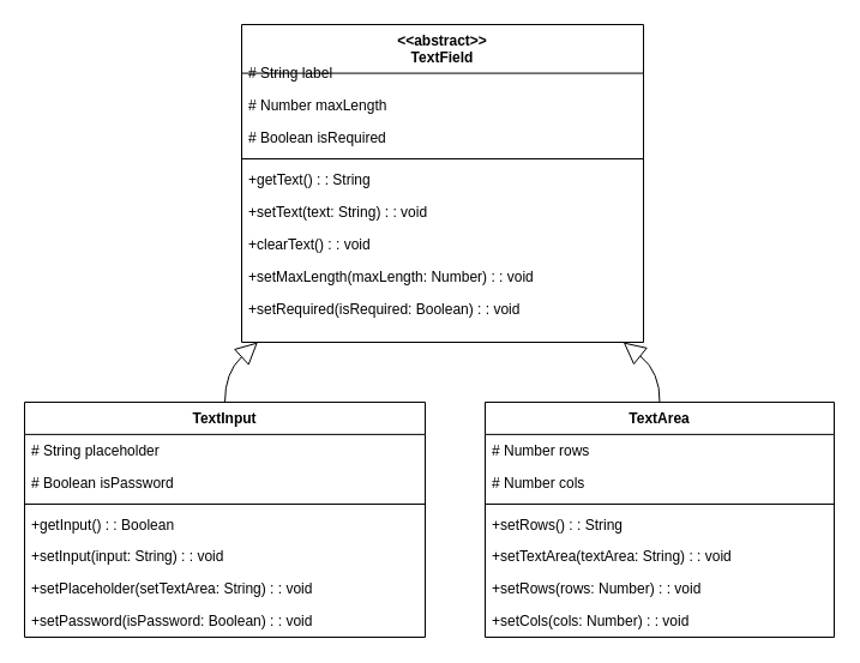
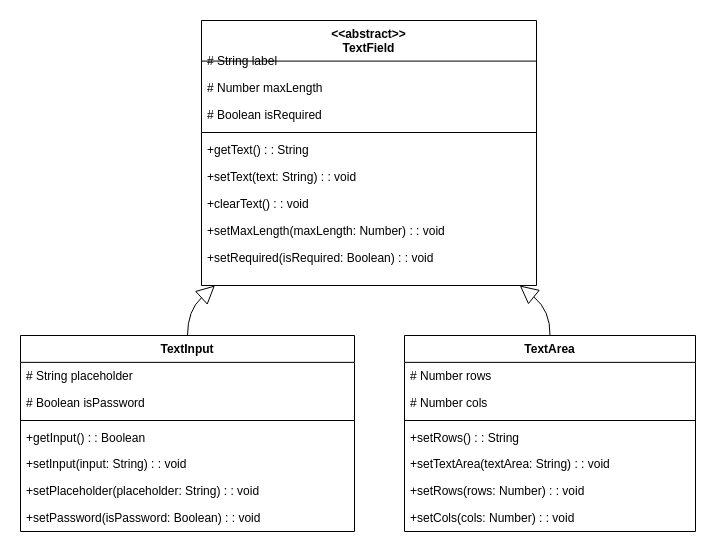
  <mxCell id="0" />
  <mxCell id="1" parent="0" />
  <mxCell id="2" value="&lt;&lt;abstract&gt;&gt;&#10;TextField" style="swimlane;fontStyle=1;align=center;verticalAlign=top;childLayout=stackLayout;horizontal=1;startSize=40.579;horizontalStack=0;resizeParent=1;resizeParentMax=0;resizeLast=0;collapsible=0;marginBottom=0;" vertex="1" parent="1"><mxGeometry x="201" y="20" width="335" height="265" as="geometry" /></mxCell>
  <mxCell id="3" value="# String label" style="text;strokeColor=none;fillColor=none;align=left;verticalAlign=top;spacingLeft=4;spacingRight=4;overflow=hidden;rotatable=0;points=[[0,0.5],[1,0.5]];portConstraint=eastwest;" vertex="1" parent="2"><mxGeometry y="27" width="335" height="27" as="geometry" /></mxCell>
  <mxCell id="4" value="# Number maxLength" style="text;strokeColor=none;fillColor=none;align=left;verticalAlign=top;spacingLeft=4;spacingRight=4;overflow=hidden;rotatable=0;points=[[0,0.5],[1,0.5]];portConstraint=eastwest;" vertex="1" parent="2"><mxGeometry y="54" width="335" height="27" as="geometry" /></mxCell>
  <mxCell id="5" value="# Boolean isRequired" style="text;strokeColor=none;fillColor=none;align=left;verticalAlign=top;spacingLeft=4;spacingRight=4;overflow=hidden;rotatable=0;points=[[0,0.5],[1,0.5]];portConstraint=eastwest;" vertex="1" parent="2"><mxGeometry y="81" width="335" height="27" as="geometry" /></mxCell>
  <mxCell id="6" style="line;strokeWidth=1;fillColor=none;align=left;verticalAlign=middle;spacingTop=-1;spacingLeft=3;spacingRight=3;rotatable=0;labelPosition=right;points=[];portConstraint=eastwest;strokeColor=inherit;" vertex="1" parent="2"><mxGeometry y="108" width="335" height="8" as="geometry" /></mxCell>
  <mxCell id="7" value="+getText() : : String" style="text;strokeColor=none;fillColor=none;align=left;verticalAlign=top;spacingLeft=4;spacingRight=4;overflow=hidden;rotatable=0;points=[[0,0.5],[1,0.5]];portConstraint=eastwest;" vertex="1" parent="2"><mxGeometry y="116" width="335" height="27" as="geometry" /></mxCell>
  <mxCell id="8" value="+setText(text: String) : : void" style="text;strokeColor=none;fillColor=none;align=left;verticalAlign=top;spacingLeft=4;spacingRight=4;overflow=hidden;rotatable=0;points=[[0,0.5],[1,0.5]];portConstraint=eastwest;" vertex="1" parent="2"><mxGeometry y="143" width="335" height="27" as="geometry" /></mxCell>
  <mxCell id="9" value="+clearText() : : void" style="text;strokeColor=none;fillColor=none;align=left;verticalAlign=top;spacingLeft=4;spacingRight=4;overflow=hidden;rotatable=0;points=[[0,0.5],[1,0.5]];portConstraint=eastwest;" vertex="1" parent="2"><mxGeometry y="170" width="335" height="27" as="geometry" /></mxCell>
  <mxCell id="10" value="+setMaxLength(maxLength: Number) : : void" style="text;strokeColor=none;fillColor=none;align=left;verticalAlign=top;spacingLeft=4;spacingRight=4;overflow=hidden;rotatable=0;points=[[0,0.5],[1,0.5]];portConstraint=eastwest;" vertex="1" parent="2"><mxGeometry y="197" width="335" height="27" as="geometry" /></mxCell>
  <mxCell id="11" value="+setRequired(isRequired: Boolean) : : void" style="text;strokeColor=none;fillColor=none;align=left;verticalAlign=top;spacingLeft=4;spacingRight=4;overflow=hidden;rotatable=0;points=[[0,0.5],[1,0.5]];portConstraint=eastwest;" vertex="1" parent="2"><mxGeometry y="224" width="335" height="27" as="geometry" /></mxCell>
  <mxCell id="12" value="TextInput" style="swimlane;fontStyle=1;align=center;verticalAlign=top;childLayout=stackLayout;horizontal=1;startSize=26.857;horizontalStack=0;resizeParent=1;resizeParentMax=0;resizeLast=0;collapsible=0;marginBottom=0;" vertex="1" parent="1"><mxGeometry x="20" y="335" width="334" height="196" as="geometry" /></mxCell>
  <mxCell id="13" value="# String placeholder" style="text;strokeColor=none;fillColor=none;align=left;verticalAlign=top;spacingLeft=4;spacingRight=4;overflow=hidden;rotatable=0;points=[[0,0.5],[1,0.5]];portConstraint=eastwest;" vertex="1" parent="12"><mxGeometry y="27" width="334" height="27" as="geometry" /></mxCell>
  <mxCell id="14" value="# Boolean isPassword" style="text;strokeColor=none;fillColor=none;align=left;verticalAlign=top;spacingLeft=4;spacingRight=4;overflow=hidden;rotatable=0;points=[[0,0.5],[1,0.5]];portConstraint=eastwest;" vertex="1" parent="12"><mxGeometry y="54" width="334" height="27" as="geometry" /></mxCell>
  <mxCell id="15" style="line;strokeWidth=1;fillColor=none;align=left;verticalAlign=middle;spacingTop=-1;spacingLeft=3;spacingRight=3;rotatable=0;labelPosition=right;points=[];portConstraint=eastwest;strokeColor=inherit;" vertex="1" parent="12"><mxGeometry y="81" width="334" height="8" as="geometry" /></mxCell>
  <mxCell id="16" value="+getInput() : : Boolean" style="text;strokeColor=none;fillColor=none;align=left;verticalAlign=top;spacingLeft=4;spacingRight=4;overflow=hidden;rotatable=0;points=[[0,0.5],[1,0.5]];portConstraint=eastwest;" vertex="1" parent="12"><mxGeometry y="89" width="334" height="27" as="geometry" /></mxCell>
  <mxCell id="17" value="+setInput(input: String) : : void" style="text;strokeColor=none;fillColor=none;align=left;verticalAlign=top;spacingLeft=4;spacingRight=4;overflow=hidden;rotatable=0;points=[[0,0.5],[1,0.5]];portConstraint=eastwest;" vertex="1" parent="12"><mxGeometry y="115" width="334" height="27" as="geometry" /></mxCell>
- <mxCell id="18" value="+setPlaceholder(setTextArea: String) : : void" style="text;strokeColor=none;fillColor=none;align=left;verticalAlign=top;spacingLeft=4;spacingRight=4;overflow=hidden;rotatable=0;points=[[0,0.5],[1,0.5]];portConstraint=eastwest;" vertex="1" parent="12"><mxGeometry y="142" width="334" height="27" as="geometry" /></mxCell>
+ <mxCell id="18" value="+setPlaceholder(placeholder: String) : : void" style="text;strokeColor=none;fillColor=none;align=left;verticalAlign=top;spacingLeft=4;spacingRight=4;overflow=hidden;rotatable=0;points=[[0,0.5],[1,0.5]];portConstraint=eastwest;" vertex="1" parent="12"><mxGeometry y="142" width="334" height="27" as="geometry" /></mxCell>
  <mxCell id="19" value="+setPassword(isPassword: Boolean) : : void" style="text;strokeColor=none;fillColor=none;align=left;verticalAlign=top;spacingLeft=4;spacingRight=4;overflow=hidden;rotatable=0;points=[[0,0.5],[1,0.5]];portConstraint=eastwest;" vertex="1" parent="12"><mxGeometry y="169" width="334" height="27" as="geometry" /></mxCell>
  <mxCell id="20" value="TextArea" style="swimlane;fontStyle=1;align=center;verticalAlign=top;childLayout=stackLayout;horizontal=1;startSize=26.857;horizontalStack=0;resizeParent=1;resizeParentMax=0;resizeLast=0;collapsible=0;marginBottom=0;" vertex="1" parent="1"><mxGeometry x="404" y="335" width="291" height="196" as="geometry" /></mxCell>
  <mxCell id="21" value="# Number rows" style="text;strokeColor=none;fillColor=none;align=left;verticalAlign=top;spacingLeft=4;spacingRight=4;overflow=hidden;rotatable=0;points=[[0,0.5],[1,0.5]];portConstraint=eastwest;" vertex="1" parent="20"><mxGeometry y="27" width="291" height="27" as="geometry" /></mxCell>
  <mxCell id="22" value="# Number cols" style="text;strokeColor=none;fillColor=none;align=left;verticalAlign=top;spacingLeft=4;spacingRight=4;overflow=hidden;rotatable=0;points=[[0,0.5],[1,0.5]];portConstraint=eastwest;" vertex="1" parent="20"><mxGeometry y="54" width="291" height="27" as="geometry" /></mxCell>
  <mxCell id="23" style="line;strokeWidth=1;fillColor=none;align=left;verticalAlign=middle;spacingTop=-1;spacingLeft=3;spacingRight=3;rotatable=0;labelPosition=right;points=[];portConstraint=eastwest;strokeColor=inherit;" vertex="1" parent="20"><mxGeometry y="81" width="291" height="8" as="geometry" /></mxCell>
  <mxCell id="24" value="+setRows() : : String" style="text;strokeColor=none;fillColor=none;align=left;verticalAlign=top;spacingLeft=4;spacingRight=4;overflow=hidden;rotatable=0;points=[[0,0.5],[1,0.5]];portConstraint=eastwest;" vertex="1" parent="20"><mxGeometry y="89" width="291" height="27" as="geometry" /></mxCell>
  <mxCell id="25" value="+setTextArea(textArea: String) : : void" style="text;strokeColor=none;fillColor=none;align=left;verticalAlign=top;spacingLeft=4;spacingRight=4;overflow=hidden;rotatable=0;points=[[0,0.5],[1,0.5]];portConstraint=eastwest;" vertex="1" parent="20"><mxGeometry y="115" width="291" height="27" as="geometry" /></mxCell>
  <mxCell id="26" value="+setRows(rows: Number) : : void" style="text;strokeColor=none;fillColor=none;align=left;verticalAlign=top;spacingLeft=4;spacingRight=4;overflow=hidden;rotatable=0;points=[[0,0.5],[1,0.5]];portConstraint=eastwest;" vertex="1" parent="20"><mxGeometry y="142" width="291" height="27" as="geometry" /></mxCell>
  <mxCell id="27" value="+setCols(cols: Number) : : void" style="text;strokeColor=none;fillColor=none;align=left;verticalAlign=top;spacingLeft=4;spacingRight=4;overflow=hidden;rotatable=0;points=[[0,0.5],[1,0.5]];portConstraint=eastwest;" vertex="1" parent="20"><mxGeometry y="169" width="291" height="27" as="geometry" /></mxCell>
  <mxCell id="28" value="" style="curved=1;startArrow=block;startSize=16;startFill=0;endArrow=none;exitX=0.04;exitY=1;entryX=0.5;entryY=0;" edge="1" parent="1" source="2" target="12"><mxGeometry relative="1" as="geometry"><Array as="points"><mxPoint x="187" y="310" /></Array></mxGeometry></mxCell>
  <mxCell id="29" value="" style="curved=1;startArrow=block;startSize=16;startFill=0;endArrow=none;exitX=0.95;exitY=1;entryX=0.5;entryY=0;" edge="1" parent="1" source="2" target="20"><mxGeometry relative="1" as="geometry"><Array as="points"><mxPoint x="550" y="310" /></Array></mxGeometry></mxCell>
